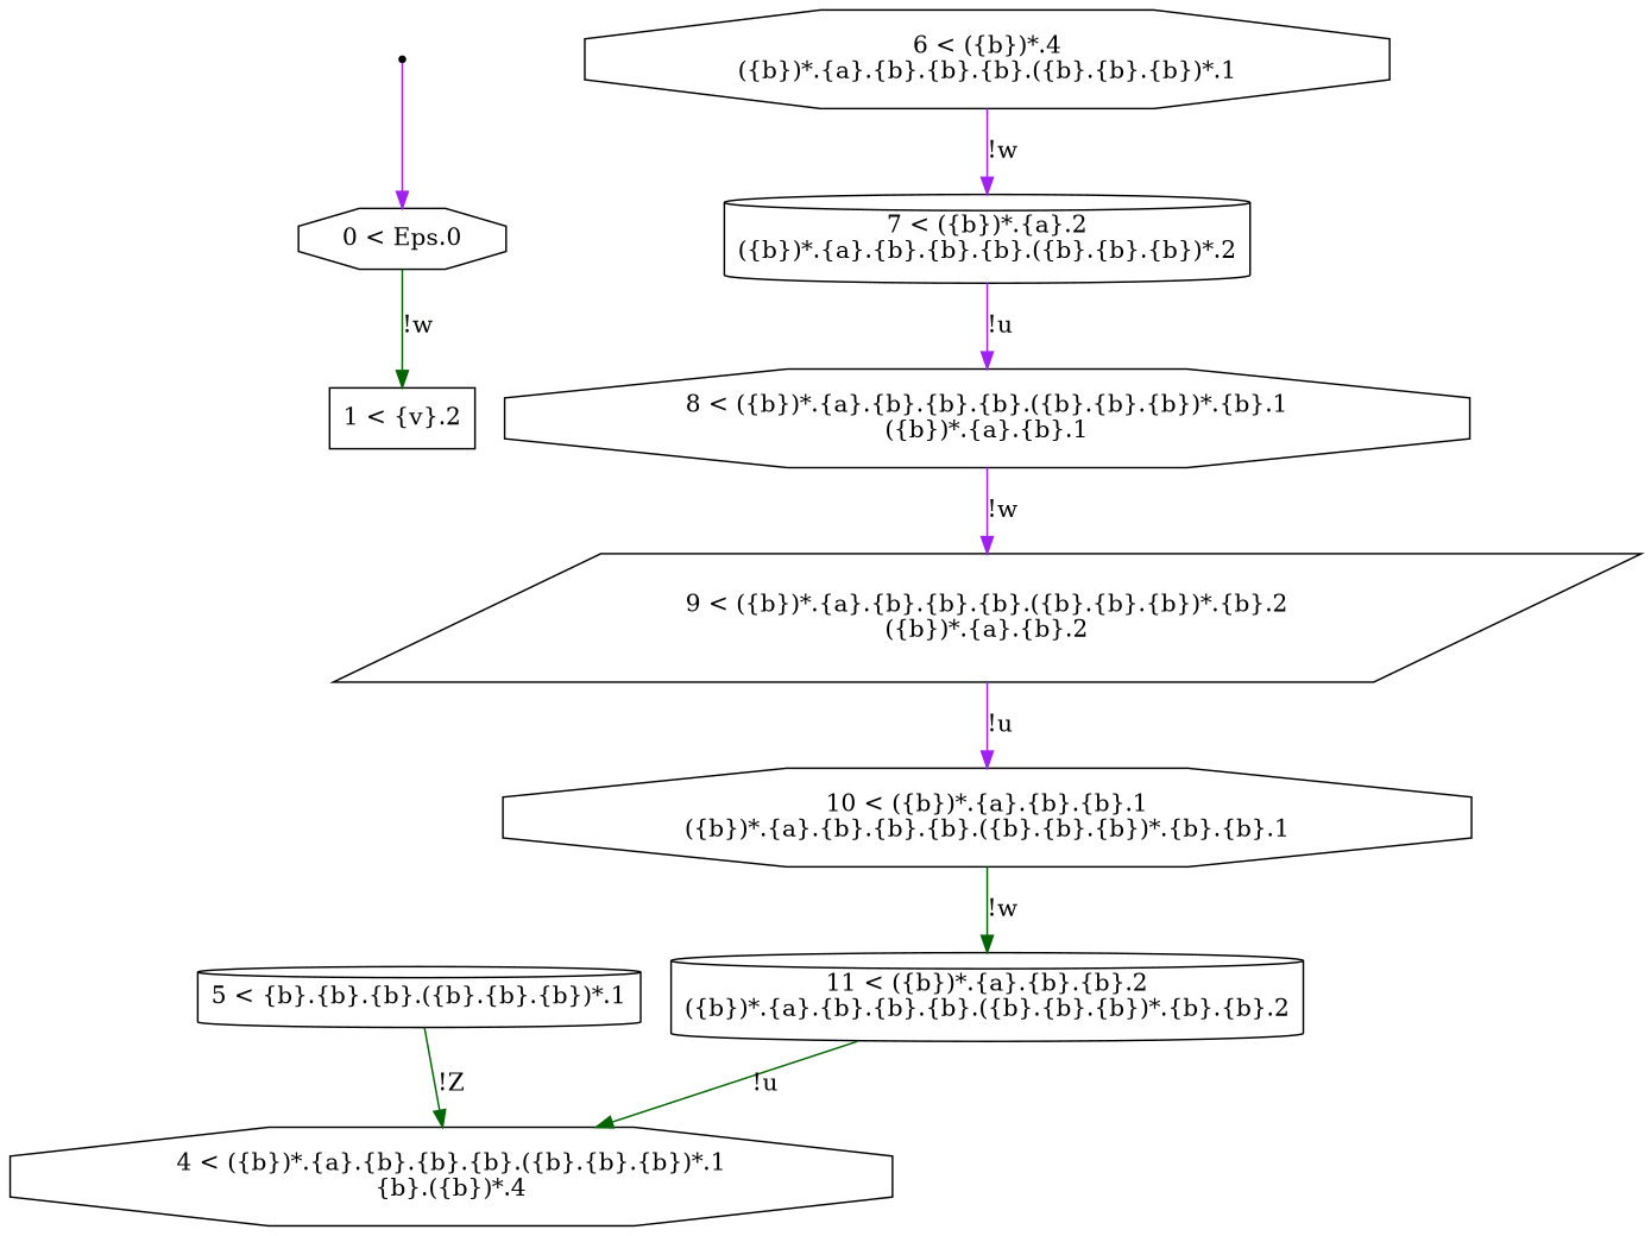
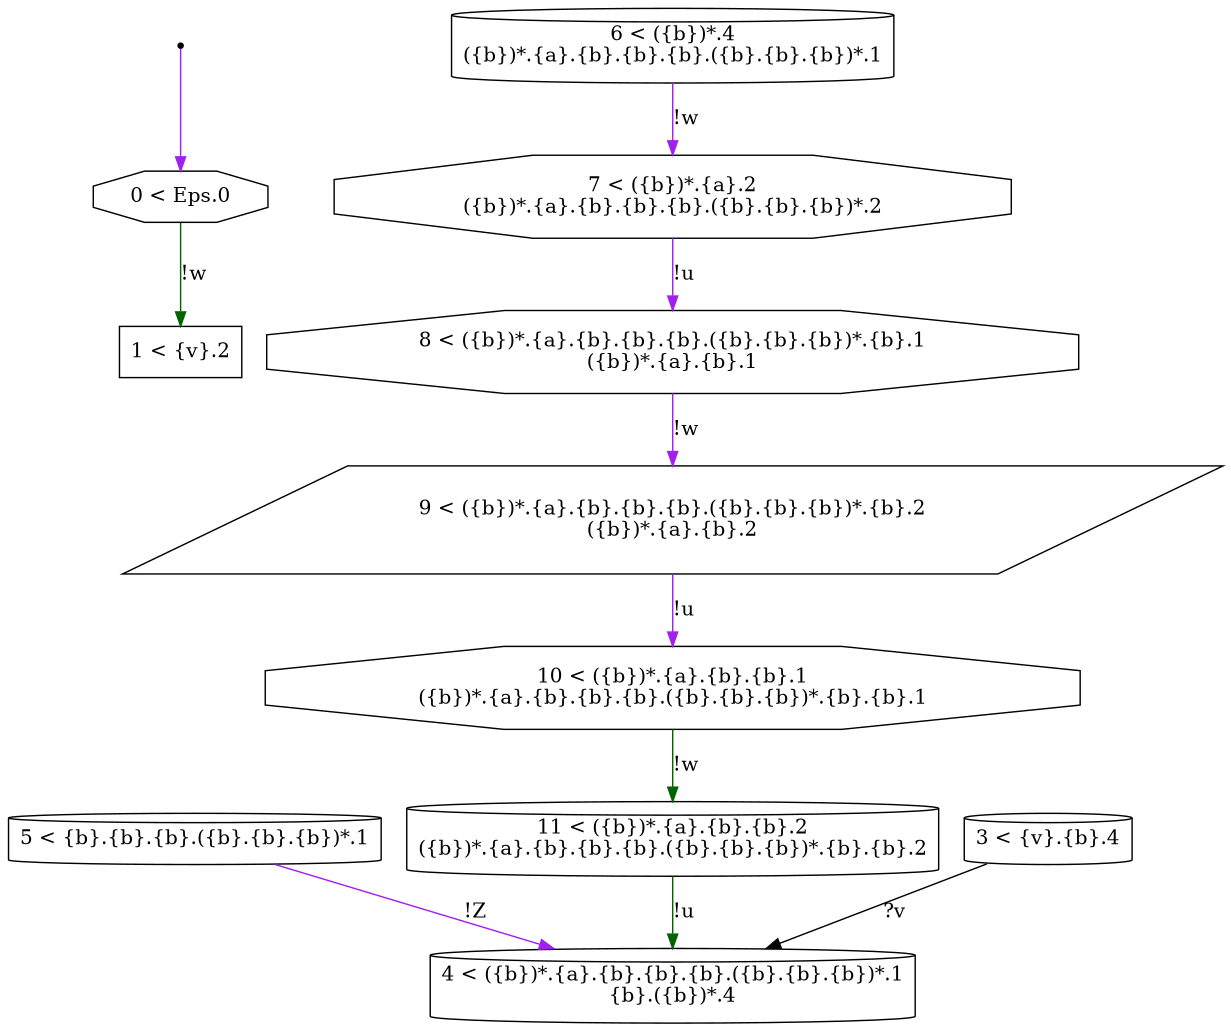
  digraph {
    node [shape=octagon]
    edge [color=purple]
    ENTRY [shape=point]
    n2 [label="0 < Eps.0\n"]
    n3 [label="1 < {v}.2\n" shape=box]
-   n4 [label="4 < ({b})*.{a}.{b}.{b}.{b}.({b}.{b}.{b})*.1\n{b}.({b})*.4\n"]
+   n4 [label="4 < ({b})*.{a}.{b}.{b}.{b}.({b}.{b}.{b})*.1\n{b}.({b})*.4\n" shape=cylinder]
    n5 [label="5 < {b}.{b}.{b}.({b}.{b}.{b})*.1\n" shape=cylinder]
-   n6 [label="6 < ({b})*.4\n({b})*.{a}.{b}.{b}.{b}.({b}.{b}.{b})*.1\n"]
-   n7 [label="7 < ({b})*.{a}.2\n({b})*.{a}.{b}.{b}.{b}.({b}.{b}.{b})*.2\n" shape=cylinder]
+   n6 [label="6 < ({b})*.4\n({b})*.{a}.{b}.{b}.{b}.({b}.{b}.{b})*.1\n" shape=cylinder]
+   n7 [label="7 < ({b})*.{a}.2\n({b})*.{a}.{b}.{b}.{b}.({b}.{b}.{b})*.2\n"]
    n8 [label="9 < ({b})*.{a}.{b}.{b}.{b}.({b}.{b}.{b})*.{b}.2\n({b})*.{a}.{b}.2\n" shape=parallelogram]
    n9 [label="10 < ({b})*.{a}.{b}.{b}.1\n({b})*.{a}.{b}.{b}.{b}.({b}.{b}.{b})*.{b}.{b}.1\n"]
    n10 [label="11 < ({b})*.{a}.{b}.{b}.2\n({b})*.{a}.{b}.{b}.{b}.({b}.{b}.{b})*.{b}.{b}.2\n" shape=cylinder]
    n11 [label="8 < ({b})*.{a}.{b}.{b}.{b}.({b}.{b}.{b})*.{b}.1\n({b})*.{a}.{b}.1\n"]
+   n12 [label="3 < {v}.{b}.4\n" shape=cylinder]
    ENTRY -> n2
    n2 -> n3 [color=darkgreen label="!w"]
-   n5 -> n4 [color=darkgreen label="!Z"]
+   n5 -> n4 [label="!Z"]
    n6 -> n7 [label="!w"]
    n7 -> n11 [label="!u"]
    n8 -> n9 [label="!u"]
    n9 -> n10 [color=darkgreen label="!w"]
    n10 -> n4 [color=darkgreen label="!u"]
    n11 -> n8 [label="!w"]
+   n12 -> n4 [color=black label="?v"]
  }
